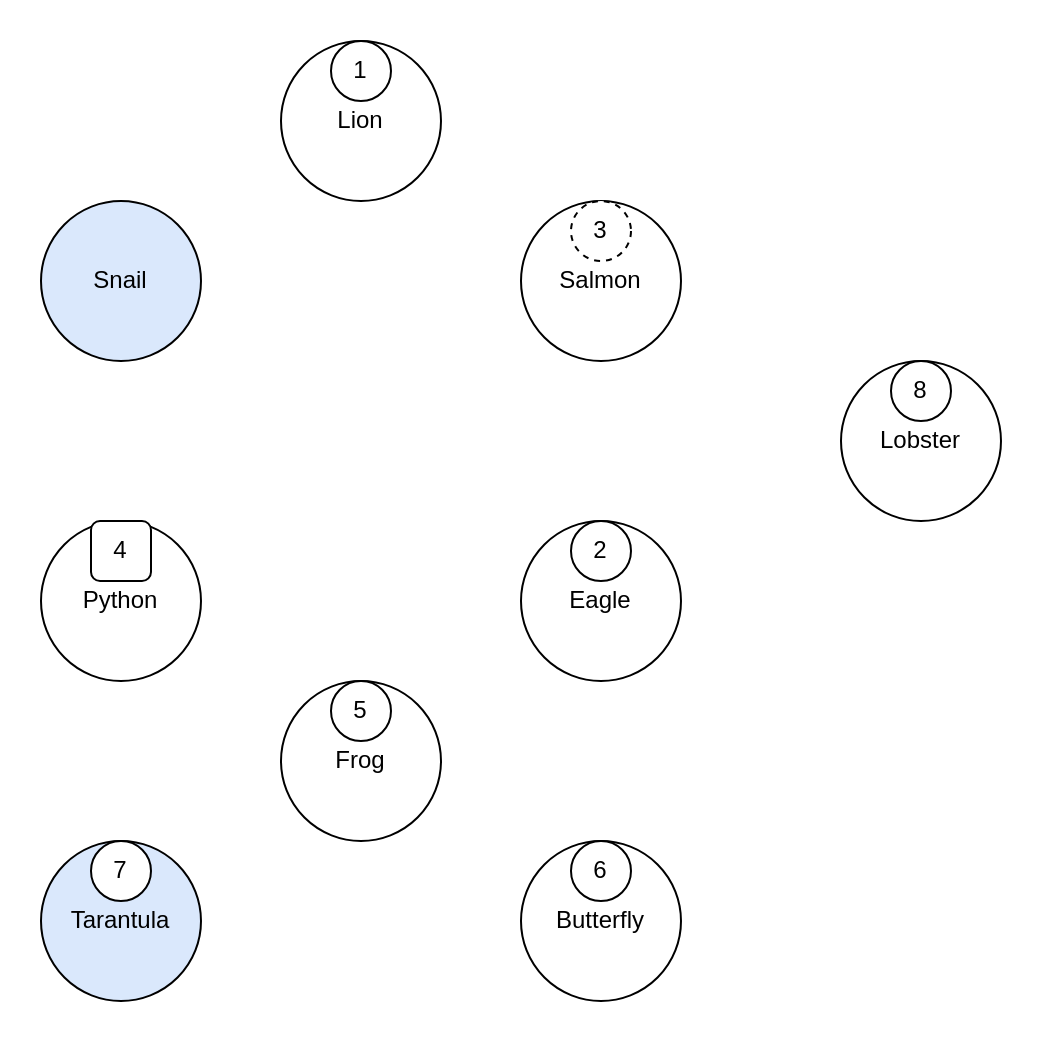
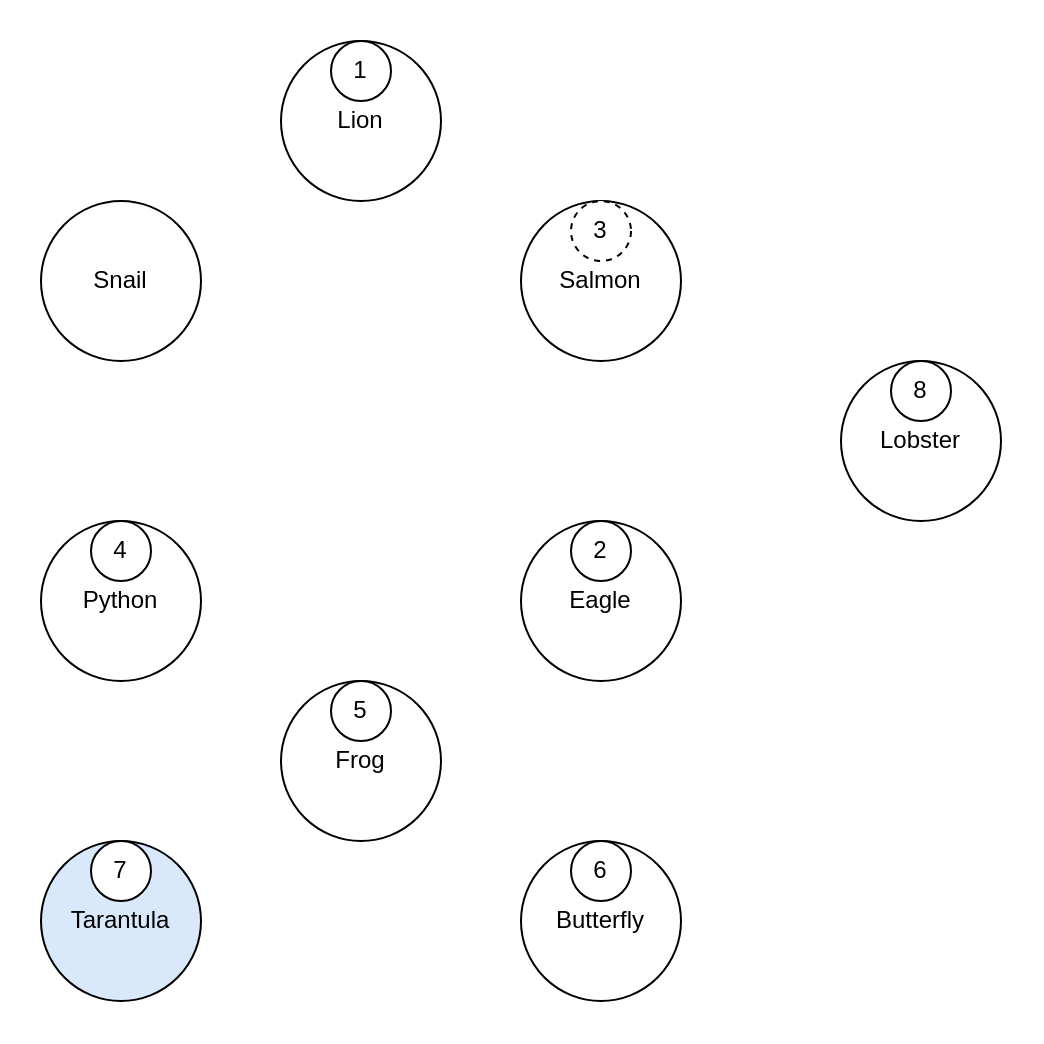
  <mxCell id="0" />
  <mxCell id="1" parent="0" />
  <mxCell id="2" value="Lion" style="ellipse;whiteSpace=wrap;html=1;aspect=fixed;" vertex="1" parent="1"><mxGeometry x="140" y="20" width="80" height="80" as="geometry" /></mxCell>
  <mxCell id="3" value="1" style="ellipse;whiteSpace=wrap;html=1;aspect=fixed;" vertex="1" parent="1"><mxGeometry x="165" y="20" width="30" height="30" as="geometry" /></mxCell>
  <mxCell id="4" value="Eagle" style="ellipse;whiteSpace=wrap;html=1;aspect=fixed;" vertex="1" parent="1"><mxGeometry x="260" y="260" width="80" height="80" as="geometry" /></mxCell>
  <mxCell id="5" value="2" style="ellipse;whiteSpace=wrap;html=1;aspect=fixed;" vertex="1" parent="1"><mxGeometry x="285" y="260" width="30" height="30" as="geometry" /></mxCell>
  <mxCell id="6" value="Salmon" style="ellipse;whiteSpace=wrap;html=1;aspect=fixed;" vertex="1" parent="1"><mxGeometry x="260" y="100" width="80" height="80" as="geometry" /></mxCell>
  <mxCell id="7" value="3" style="ellipse;whiteSpace=wrap;html=1;aspect=fixed;dashed=1;" vertex="1" parent="1"><mxGeometry x="285" y="100" width="30" height="30" as="geometry" /></mxCell>
  <mxCell id="8" value="Python" style="ellipse;whiteSpace=wrap;html=1;aspect=fixed;" vertex="1" parent="1"><mxGeometry x="20" y="260" width="80" height="80" as="geometry" /></mxCell>
- <mxCell id="9" value="4" style="whiteSpace=wrap;html=1;aspect=fixed;rounded=1;" vertex="1" parent="1"><mxGeometry x="45" y="260" width="30" height="30" as="geometry" /></mxCell>
+ <mxCell id="9" value="4" style="ellipse;whiteSpace=wrap;html=1;aspect=fixed;" vertex="1" parent="1"><mxGeometry x="45" y="260" width="30" height="30" as="geometry" /></mxCell>
  <mxCell id="10" value="Frog" style="ellipse;whiteSpace=wrap;html=1;aspect=fixed;" vertex="1" parent="1"><mxGeometry x="140" y="340" width="80" height="80" as="geometry" /></mxCell>
  <mxCell id="11" style="edgeStyle=orthogonalEdgeStyle;rounded=0;orthogonalLoop=1;jettySize=auto;html=1;exitX=0.5;exitY=0;exitDx=0;exitDy=0;entryX=0.5;entryY=0;entryDx=0;entryDy=0;dashed=1;" edge="1" parent="1" source="12" target="10"><mxGeometry relative="1" as="geometry" /></mxCell>
  <mxCell id="12" value="5" style="ellipse;whiteSpace=wrap;html=1;aspect=fixed;" vertex="1" parent="1"><mxGeometry x="165" y="340" width="30" height="30" as="geometry" /></mxCell>
  <mxCell id="13" value="Butterfly" style="ellipse;whiteSpace=wrap;html=1;aspect=fixed;" vertex="1" parent="1"><mxGeometry x="260" y="420" width="80" height="80" as="geometry" /></mxCell>
  <mxCell id="14" value="6" style="ellipse;whiteSpace=wrap;html=1;aspect=fixed;" vertex="1" parent="1"><mxGeometry x="285" y="420" width="30" height="30" as="geometry" /></mxCell>
  <mxCell id="15" value="Tarantula" style="ellipse;whiteSpace=wrap;html=1;aspect=fixed;fillColor=#dae8fc;" vertex="1" parent="1"><mxGeometry x="20" y="420" width="80" height="80" as="geometry" /></mxCell>
  <mxCell id="16" value="7" style="ellipse;whiteSpace=wrap;html=1;aspect=fixed;" vertex="1" parent="1"><mxGeometry x="45" y="420" width="30" height="30" as="geometry" /></mxCell>
  <mxCell id="17" value="Lobster" style="ellipse;whiteSpace=wrap;html=1;aspect=fixed;" vertex="1" parent="1"><mxGeometry x="420" y="180" width="80" height="80" as="geometry" /></mxCell>
  <mxCell id="18" value="8" style="ellipse;whiteSpace=wrap;html=1;aspect=fixed;" vertex="1" parent="1"><mxGeometry x="445" y="180" width="30" height="30" as="geometry" /></mxCell>
- <mxCell id="19" value="Snail" style="ellipse;whiteSpace=wrap;html=1;aspect=fixed;fillColor=#dae8fc;" vertex="1" parent="1"><mxGeometry x="20" y="100" width="80" height="80" as="geometry" /></mxCell>
+ <mxCell id="19" value="Snail" style="ellipse;whiteSpace=wrap;html=1;aspect=fixed;" vertex="1" parent="1"><mxGeometry x="20" y="100" width="80" height="80" as="geometry" /></mxCell>
